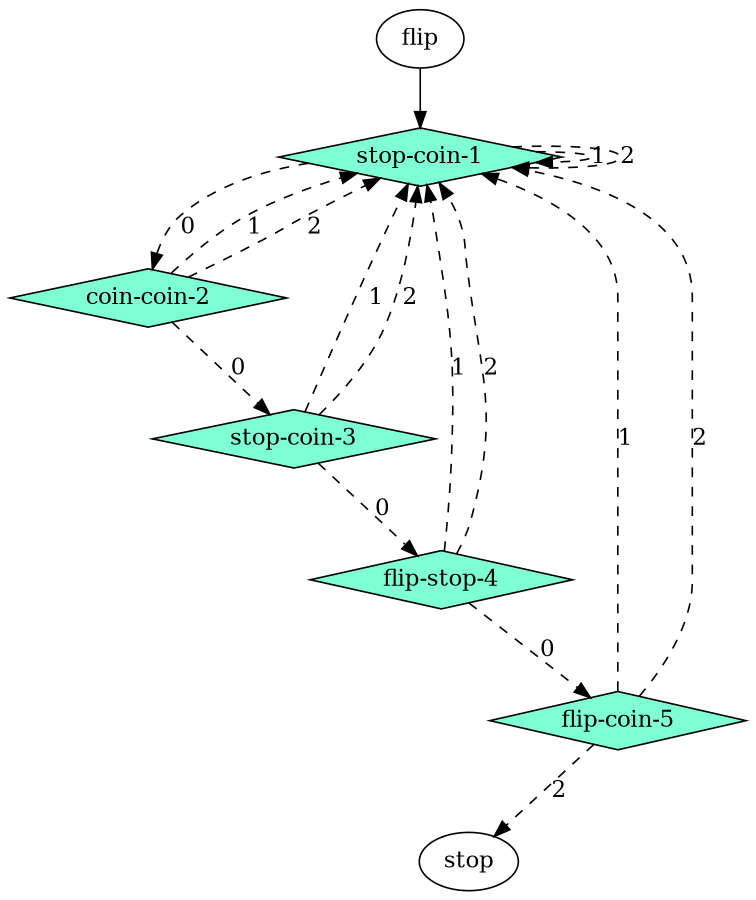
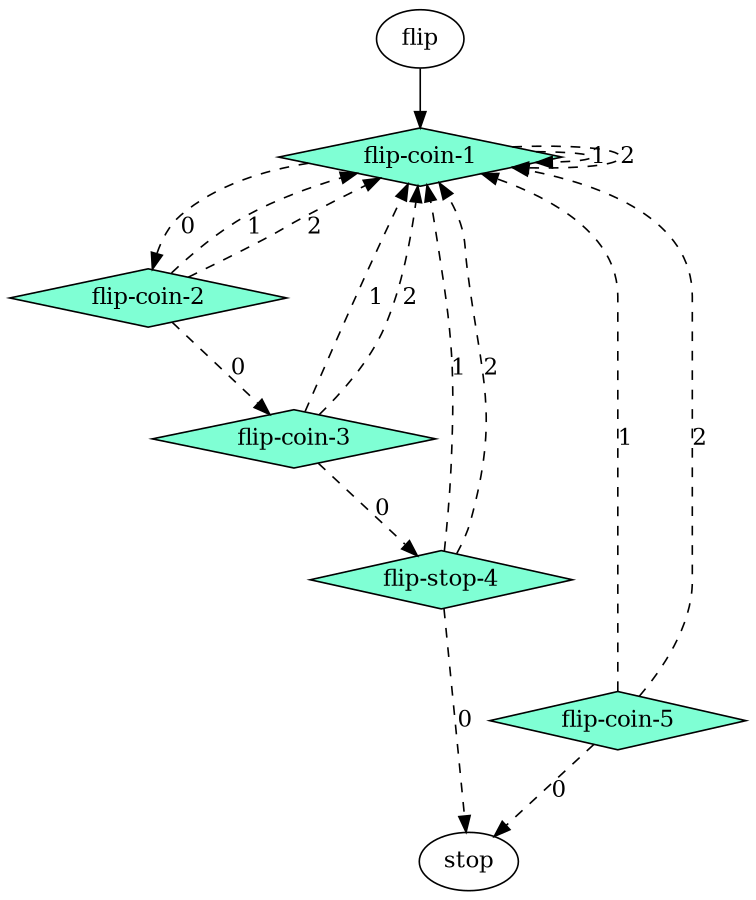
  digraph {
    rankdir=TB
    node [color=black fillcolor=aquamarine shape=diamond style=filled]
    edge [style=dashed]
    n1 [label=flip color="" fillcolor="" shape="" style=""]
-   n2 [label="stop-coin-1"]
-   n3 [label="coin-coin-2"]
-   n4 [label="stop-coin-3"]
+   n2 [label="flip-coin-1"]
+   n3 [label="flip-coin-2"]
+   n4 [label="flip-coin-3"]
    n5 [label="flip-stop-4"]
    n6 [label="flip-coin-5"]
    n7 [label=stop color="" fillcolor="" shape="" style=""]
    n1 -> n2 [style=""]
    n2 -> n2 [label=1]
    n2 -> n2 [label=2]
    n2 -> n3 [label=0]
    n3 -> n2 [label=1]
    n3 -> n2 [label=2]
    n3 -> n4 [label=0]
    n4 -> n2 [label=1]
    n4 -> n2 [label=2]
    n4 -> n5 [label=0]
    n5 -> n2 [label=1]
    n5 -> n2 [label=2]
-   n5 -> n6 [label=0]
+   n5 -> n7 [label=0]
    n6 -> n2 [label=1]
    n6 -> n2 [label=2]
-   n6 -> n7 [label=2]
+   n6 -> n7 [label=0]
  }
